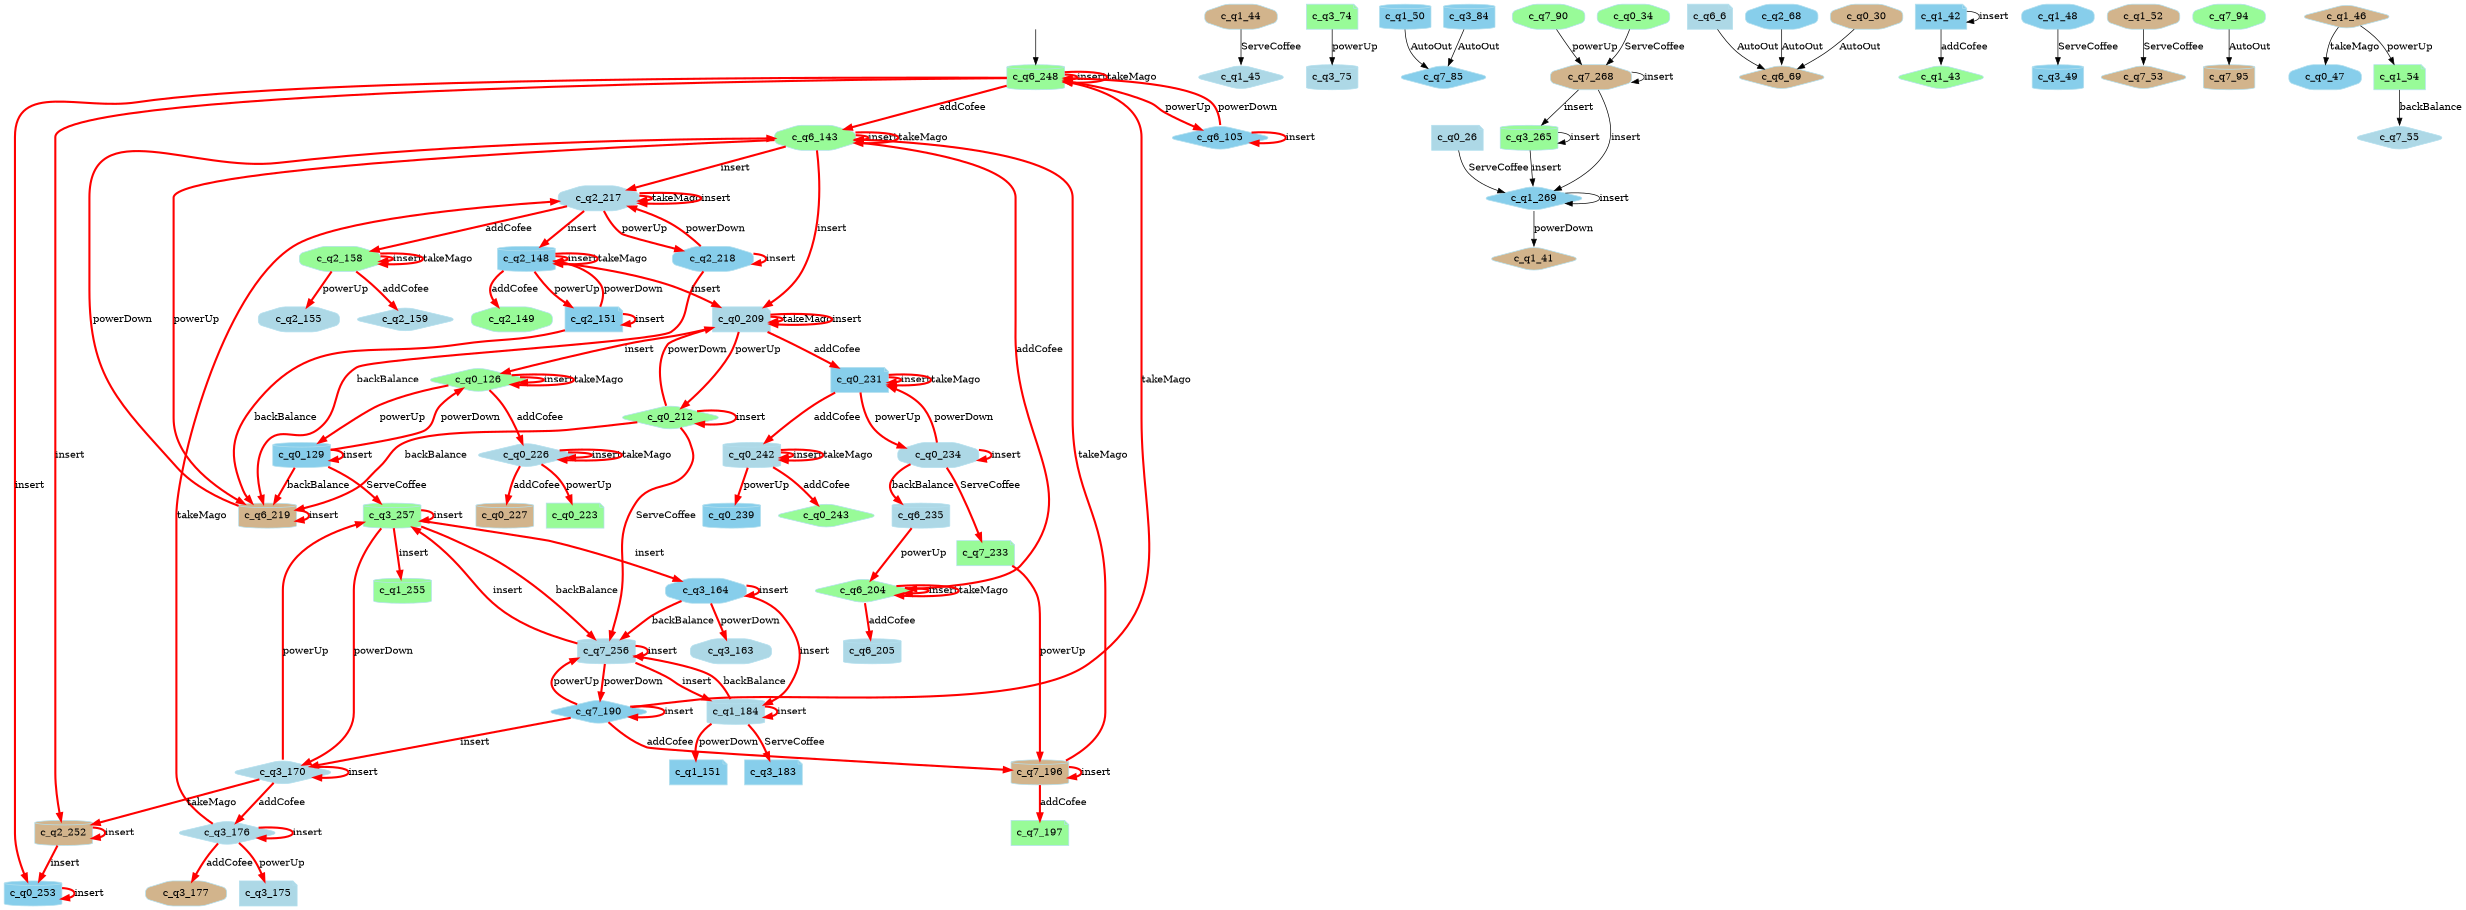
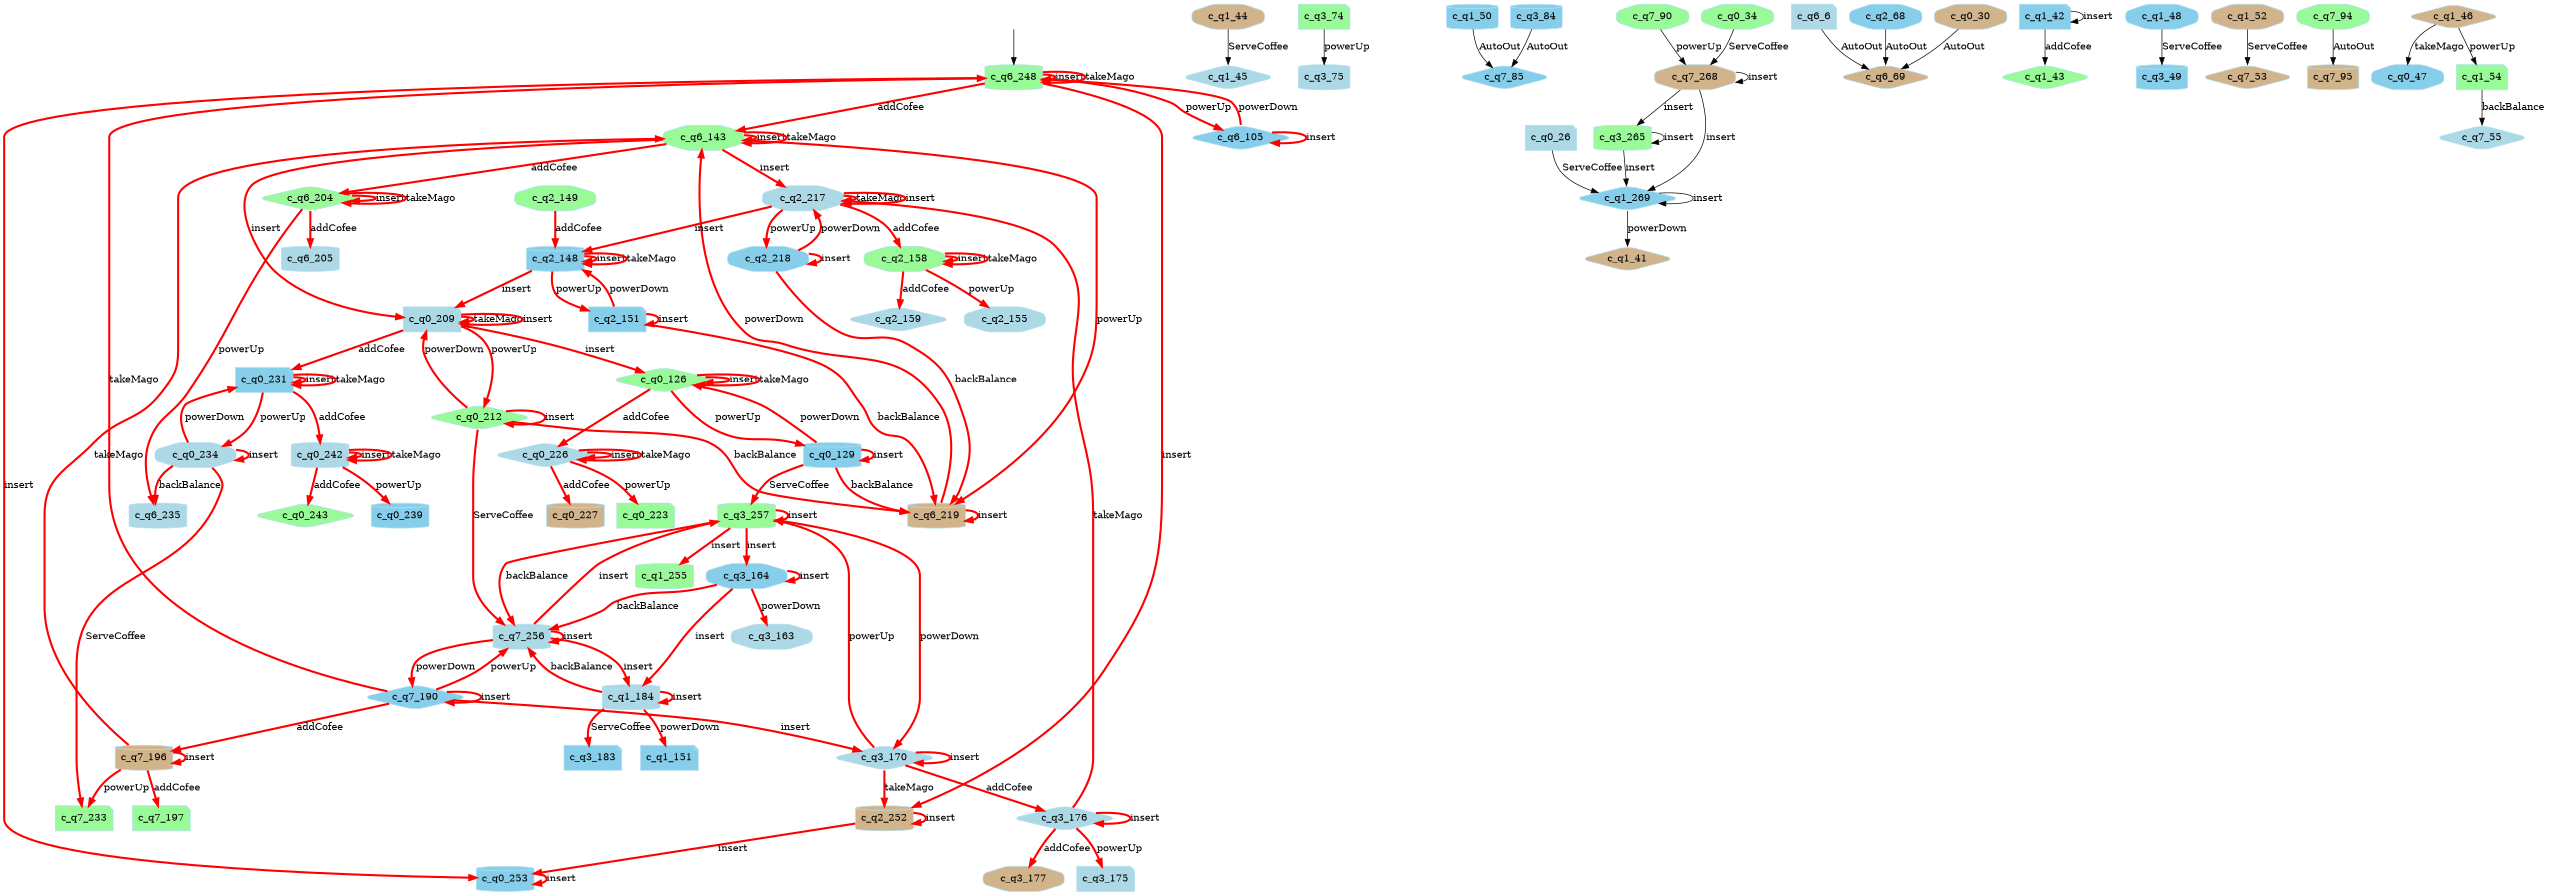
  digraph {
    rankdir=TB
    node [style="rounded, filled,filled" color=lightblue2 fillcolor=skyblue shape=cylinder]
    edge [color=red penwidth=3]
    start_c_q6_248 [style=invisible color="" fillcolor="" shape=""]
    n2 [fillcolor=palegreen label=c_q6_248]
    n3 [fillcolor=tan label=c_q2_252]
    n4 [label=c_q0_253]
    n5 [label=c_q6_105 shape=diamond]
    n6 [fillcolor=palegreen label=c_q6_143 shape=octagon]
    n7 [fillcolor=tan label=c_q1_44 shape=octagon]
    n8 [fillcolor=lightblue label=c_q1_45 shape=diamond]
    n9 [label=c_q2_218 shape=octagon]
    n10 [fillcolor=tan label=c_q6_219]
    n11 [fillcolor=lightblue label=c_q2_217 shape=octagon]
    n12 [label=c_q2_148]
    n13 [fillcolor=palegreen label=c_q2_158 shape=octagon]
    n14 [fillcolor=lightblue label=c_q2_159 shape=diamond]
    n15 [label=c_q2_151 shape=note]
    n16 [fillcolor=palegreen label=c_q2_149 shape=octagon]
    n17 [fillcolor=lightblue label=c_q0_209 shape=note]
    n18 [label=c_q3_164 shape=octagon]
    n19 [fillcolor=lightblue label=c_q7_256]
    n20 [fillcolor=lightblue label=c_q1_184]
    n21 [fillcolor=lightblue label=c_q3_163 shape=octagon]
    n22 [fillcolor=palegreen label=c_q3_257]
    n23 [label=c_q7_190 shape=diamond]
    n24 [label=c_q1_151 shape=note]
    n25 [label=c_q3_183 shape=note]
    n26 [fillcolor=palegreen label=c_q3_74 shape=note]
    n27 [fillcolor=lightblue label=c_q3_75]
    n28 [fillcolor=lightblue label=c_q3_176 shape=diamond]
    n29 [fillcolor=tan label=c_q3_177 shape=octagon]
    n30 [fillcolor=lightblue label=c_q3_175 shape=note]
    n31 [fillcolor=lightblue label=c_q6_235]
    n32 [label=c_q7_85 shape=diamond]
    n33 [fillcolor=tan label=c_q7_268 shape=octagon]
    n34 [fillcolor=palegreen label=c_q3_265]
    n35 [label=c_q1_269 shape=diamond]
    n36 [fillcolor=tan label=c_q1_41 shape=diamond]
    n37 [fillcolor=palegreen label=c_q7_233 shape=note]
    n38 [fillcolor=lightblue label=c_q6_6 shape=note]
    n39 [fillcolor=tan label=c_q6_69 shape=diamond]
    n40 [fillcolor=lightblue label=c_q3_170 shape=diamond]
    n41 [fillcolor=palegreen label=c_q1_255]
    n42 [fillcolor=palegreen label=c_q0_126 shape=diamond]
    n43 [label=c_q0_231 shape=note]
    n44 [fillcolor=palegreen label=c_q0_212 shape=diamond]
    n45 [fillcolor=lightblue label=c_q0_242]
    n46 [label=c_q0_239]
    n47 [fillcolor=palegreen label=c_q0_243 shape=diamond]
    n48 [fillcolor=palegreen label=c_q1_43 shape=diamond]
    n49 [label=c_q0_129]
    n50 [fillcolor=lightblue label=c_q0_226 shape=diamond]
    n51 [label=c_q1_50]
    n52 [label=c_q1_48 shape=octagon]
    n53 [label=c_q3_49]
    n54 [label=c_q2_68 shape=octagon]
    n55 [fillcolor=lightblue label=c_q0_234 shape=octagon]
    n56 [fillcolor=lightblue label=c_q0_26 shape=note]
    n57 [fillcolor=tan label=c_q7_196]
    n58 [fillcolor=palegreen label=c_q7_197 shape=note]
    n59 [fillcolor=palegreen label=c_q6_204 shape=diamond]
    n60 [fillcolor=tan label=c_q7_53 shape=diamond]
    n61 [fillcolor=palegreen label=c_q7_90 shape=octagon]
    n62 [fillcolor=lightblue label=c_q6_205]
    n63 [label=c_q3_84]
    n64 [fillcolor=tan label=c_q1_52 shape=octagon]
    n65 [fillcolor=palegreen label=c_q7_94 shape=octagon]
    n66 [fillcolor=tan label=c_q7_95]
    n67 [fillcolor=lightblue label=c_q7_55 shape=diamond]
    n68 [fillcolor=palegreen label=c_q0_223 shape=note]
    n69 [fillcolor=tan label=c_q0_227]
    n70 [fillcolor=lightblue label=c_q2_155 shape=octagon]
    n71 [label=c_q0_47 shape=octagon]
    n72 [fillcolor=tan label=c_q1_46 shape=diamond]
    n73 [fillcolor=palegreen label=c_q1_54 shape=note]
    n74 [fillcolor=palegreen label=c_q0_34 shape=octagon]
    n75 [fillcolor=tan label=c_q0_30 shape=octagon]
    n76 [label=c_q1_42 shape=note]
    start_c_q6_248 -> n2 [color="" penwidth=""]
    n2 -> n2 [label=insert]
    n2 -> n2 [label=takeMago]
    n2 -> n3 [label=insert]
    n2 -> n4 [label=insert]
    n2 -> n5 [label=powerUp]
    n2 -> n6 [label=addCofee]
    n3 -> n3 [label=insert]
    n3 -> n4 [label=insert]
    n4 -> n4 [label=insert]
    n5 -> n2 [label=powerDown]
    n5 -> n5 [label=insert]
    n6 -> n6 [label=insert]
    n6 -> n6 [label=takeMago]
    n6 -> n10 [label=powerUp]
    n6 -> n11 [label=insert]
    n6 -> n17 [label=insert]
    n6 -> n59 [label=addCofee]
    n7 -> n8 [label=ServeCoffee color="" penwidth=""]
    n9 -> n9 [label=insert]
    n9 -> n10 [label=backBalance]
    n9 -> n11 [label=powerDown]
    n10 -> n6 [label=powerDown]
    n10 -> n10 [label=insert]
    n11 -> n9 [label=powerUp]
    n11 -> n11 [label=takeMago]
    n11 -> n11 [label=insert]
    n11 -> n12 [label=insert]
    n11 -> n13 [label=addCofee]
    n12 -> n12 [label=insert]
    n12 -> n12 [label=takeMago]
    n12 -> n15 [label=powerUp]
-   n12 -> n16 [label=addCofee]
+   n16 -> n12 [label=addCofee]
    n12 -> n17 [label=insert]
    n13 -> n13 [label=insert]
    n13 -> n13 [label=takeMago]
    n13 -> n14 [label=addCofee]
    n13 -> n70 [label=powerUp]
    n15 -> n10 [label=backBalance]
    n15 -> n12 [label=powerDown]
    n15 -> n15 [label=insert]
    n17 -> n17 [label=takeMago]
    n17 -> n17 [label=insert]
    n17 -> n42 [label=insert]
    n17 -> n43 [label=addCofee]
    n17 -> n44 [label=powerUp]
    n18 -> n18 [label=insert]
    n18 -> n19 [label=backBalance]
    n18 -> n20 [label=insert]
    n18 -> n21 [label=powerDown]
    n19 -> n19 [label=insert]
    n19 -> n20 [label=insert]
    n19 -> n22 [label=insert]
    n19 -> n23 [label=powerDown]
    n20 -> n19 [label=backBalance]
    n20 -> n20 [label=insert]
    n20 -> n24 [label=powerDown]
    n20 -> n25 [label=ServeCoffee]
    n22 -> n18 [label=insert]
    n22 -> n19 [label=backBalance]
    n22 -> n22 [label=insert]
    n22 -> n40 [label=powerDown]
    n22 -> n41 [label=insert]
    n23 -> n2 [label=takeMago]
    n23 -> n19 [label=powerUp]
    n23 -> n23 [label=insert]
    n23 -> n40 [label=insert]
    n23 -> n57 [label=addCofee]
    n26 -> n27 [label=powerUp color="" penwidth=""]
    n28 -> n11 [label=takeMago]
    n28 -> n28 [label=insert]
    n28 -> n29 [label=addCofee]
    n28 -> n30 [label=powerUp]
    n33 -> n33 [label=insert color="" penwidth=""]
    n33 -> n34 [label=insert color="" penwidth=""]
    n33 -> n35 [label=insert color="" penwidth=""]
    n34 -> n34 [label=insert color="" penwidth=""]
    n34 -> n35 [label=insert color="" penwidth=""]
    n35 -> n35 [label=insert color="" penwidth=""]
    n35 -> n36 [label=powerDown color="" penwidth=""]
    n38 -> n39 [label=AutoOut color="" penwidth=""]
    n40 -> n3 [label=takeMago]
    n40 -> n22 [label=powerUp]
    n40 -> n28 [label=addCofee]
    n40 -> n40 [label=insert]
    n42 -> n42 [label=insert]
    n42 -> n42 [label=takeMago]
    n42 -> n49 [label=powerUp]
    n42 -> n50 [label=addCofee]
    n43 -> n43 [label=insert]
    n43 -> n43 [label=takeMago]
    n43 -> n45 [label=addCofee]
    n43 -> n55 [label=powerUp]
    n44 -> n10 [label=backBalance]
    n44 -> n17 [label=powerDown]
    n44 -> n19 [label=ServeCoffee]
    n44 -> n44 [label=insert]
    n45 -> n45 [label=insert]
    n45 -> n45 [label=takeMago]
    n45 -> n46 [label=powerUp]
    n45 -> n47 [label=addCofee]
    n49 -> n10 [label=backBalance]
    n49 -> n22 [label=ServeCoffee]
    n49 -> n42 [label=powerDown]
    n49 -> n49 [label=insert]
    n50 -> n50 [label=insert]
    n50 -> n50 [label=takeMago]
    n50 -> n68 [label=powerUp]
    n50 -> n69 [label=addCofee]
    n51 -> n32 [label=AutoOut color="" penwidth=""]
    n52 -> n53 [label=ServeCoffee color="" penwidth=""]
    n54 -> n39 [label=AutoOut color="" penwidth=""]
    n55 -> n31 [label=backBalance]
    n55 -> n37 [label=ServeCoffee]
    n55 -> n43 [label=powerDown]
    n55 -> n55 [label=insert]
    n56 -> n35 [label=ServeCoffee color="" penwidth=""]
    n57 -> n6 [label=takeMago]
-   n37 -> n57 [label=powerUp]
+   n57 -> n37 [label=powerUp]
    n57 -> n57 [label=insert]
    n57 -> n58 [label=addCofee]
-   n31 -> n59 [label=powerUp]
+   n59 -> n31 [label=powerUp]
    n59 -> n59 [label=insert]
    n59 -> n59 [label=takeMago]
    n59 -> n62 [label=addCofee]
    n61 -> n33 [label=powerUp color="" penwidth=""]
    n63 -> n32 [label=AutoOut color="" penwidth=""]
    n64 -> n60 [label=ServeCoffee color="" penwidth=""]
    n65 -> n66 [label=AutoOut color="" penwidth=""]
    n72 -> n71 [label=takeMago color="" penwidth=""]
    n72 -> n73 [label=powerUp color="" penwidth=""]
    n73 -> n67 [label=backBalance color="" penwidth=""]
    n74 -> n33 [label=ServeCoffee color="" penwidth=""]
    n75 -> n39 [label=AutoOut color="" penwidth=""]
    n76 -> n48 [label=addCofee color="" penwidth=""]
    n76 -> n76 [label=insert color="" penwidth=""]
  }
